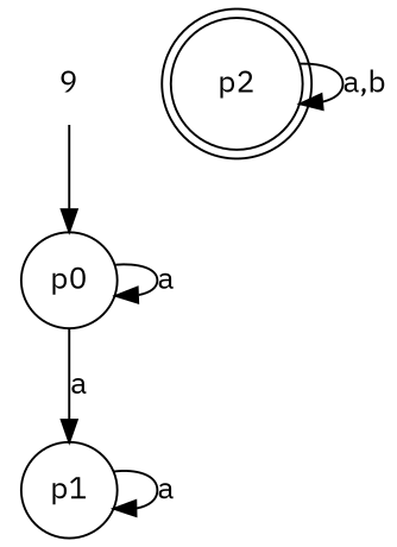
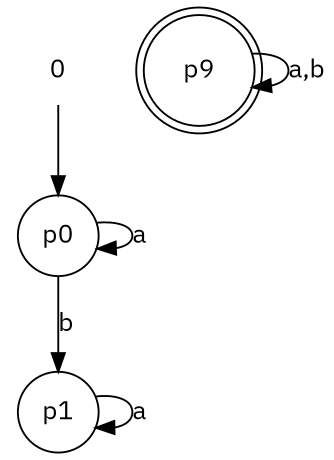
  digraph {
    fontname="IBM Plex Sans"
    rankdir=TB
    node [fontname="IBM Plex Sans" shape=circle]
    edge [fontname="IBM Plex Sans"]
-   0 [shape=none label=9]
+   0 [shape=none]
    n2 [label=p0]
    n3 [label=p1]
-   n4 [label=p2 shape=doublecircle]
+   n4 [label=p9 shape=doublecircle]
    0 -> n2
    n2 -> n2 [label=a]
-   n2 -> n3 [label=a]
+   n2 -> n3 [label=b]
    n3 -> n3 [label=a]
    n4 -> n4 [label="a,b"]
  }
